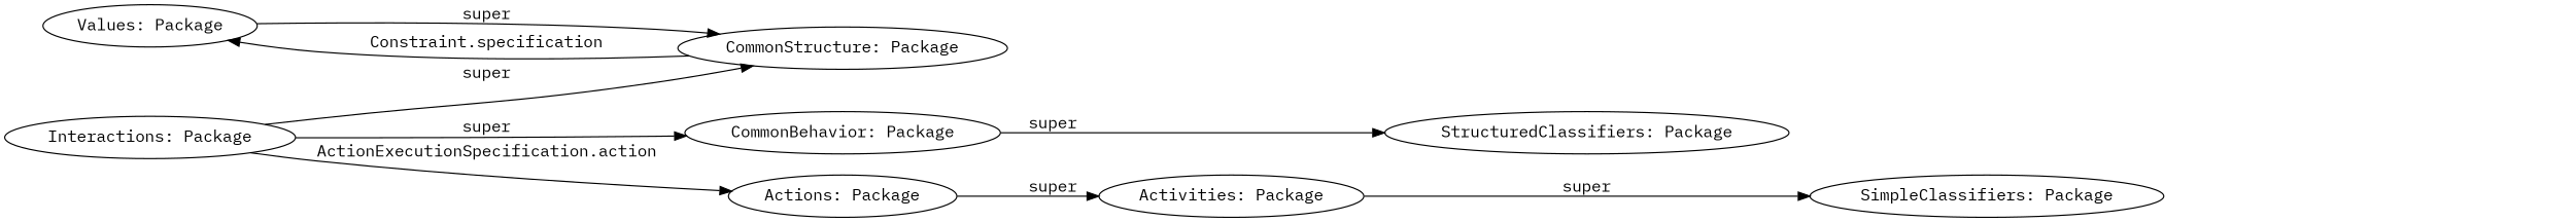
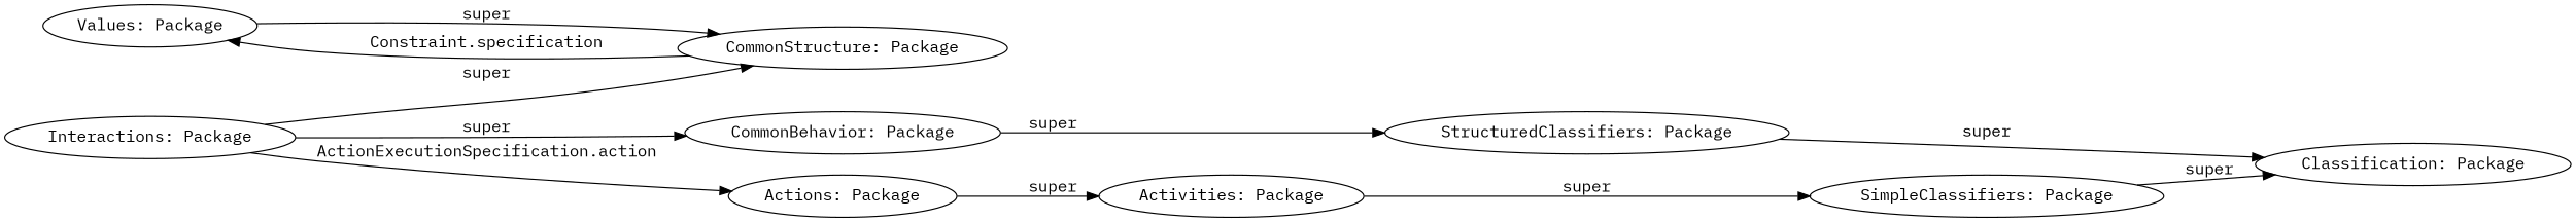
  digraph {
    fontname="IBM Plex Mono"
    rankdir=LR
    node [fillcolor=white fontname="IBM Plex Mono" style=solid]
    edge [color=black fontname="IBM Plex Mono" style=solid]
    n1 [label="Values: Package"]
    n2 [label="CommonStructure: Package"]
    n3 [label="StructuredClassifiers: Package"]
+   n4 [label="Classification: Package"]
    n5 [label="SimpleClassifiers: Package"]
    n6 [label="CommonBehavior: Package"]
    n7 [label="Activities: Package"]
    n8 [label="Actions: Package"]
    n9 [label="Interactions: Package"]
    subgraph sub_1 {
      shape=box
      style=filled
    }
    n1 -> n2 [label=super]
    n2 -> n1 [label="Constraint.specification"]
+   n3 -> n4 [label=super]
+   n5 -> n4 [label=super]
    n6 -> n3 [label=super]
    n7 -> n5 [label=super]
    n8 -> n7 [label=super]
    n9 -> n2 [label=super]
    n9 -> n6 [label=super]
    n9 -> n8 [label="ActionExecutionSpecification.action"]
  }
